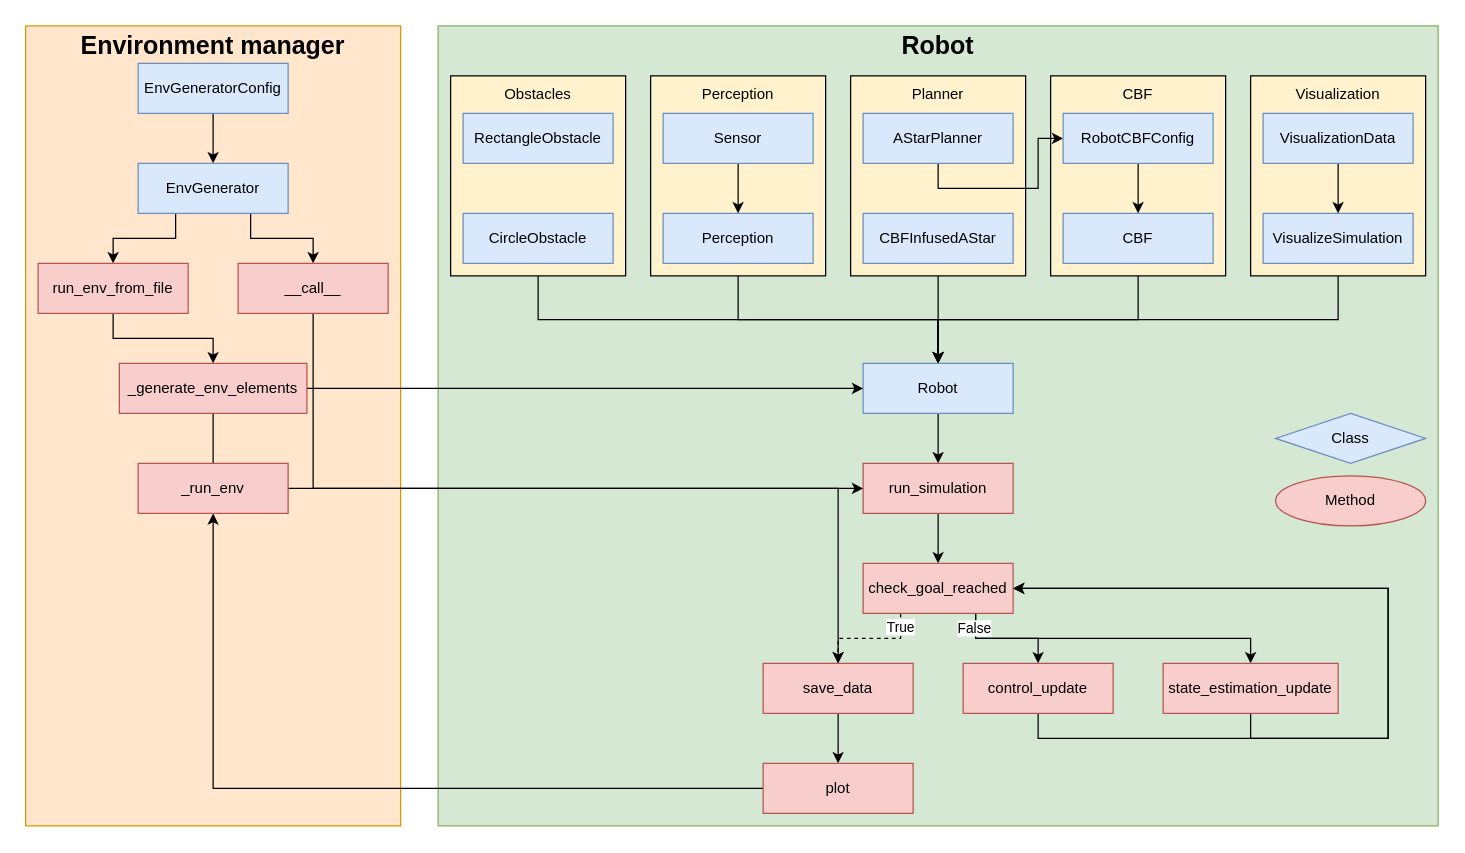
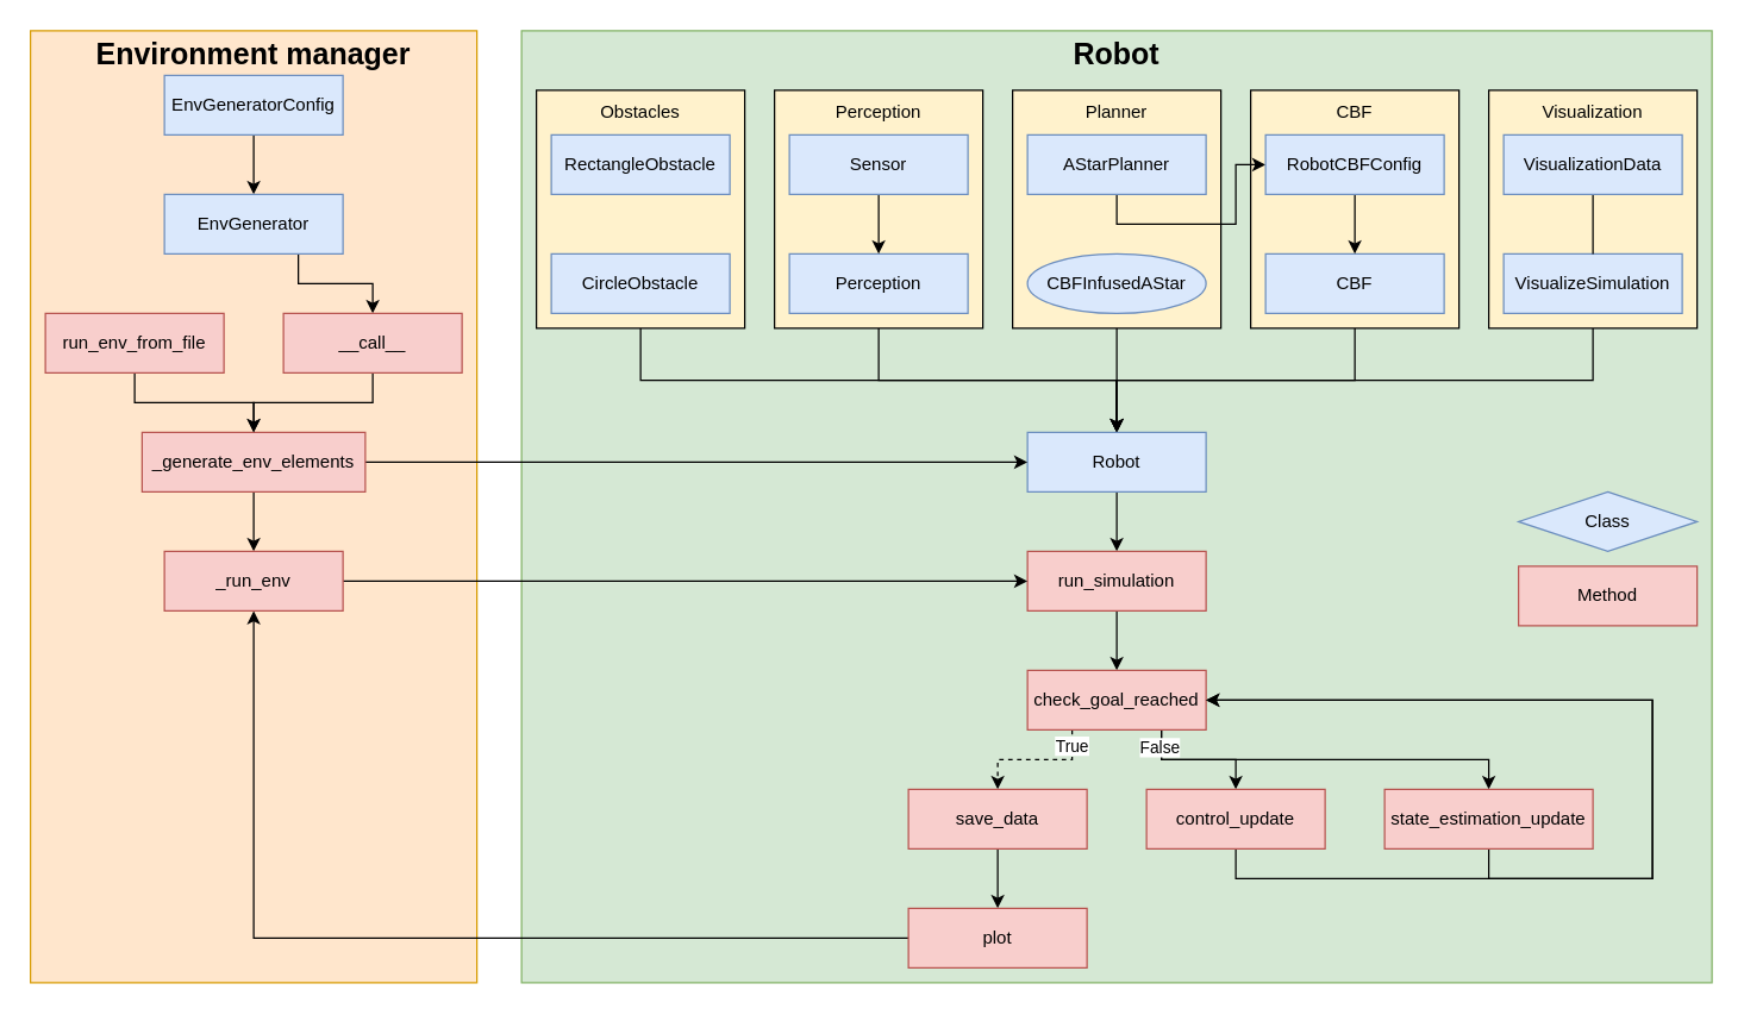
  <mxCell id="0" />
  <mxCell id="1" parent="0" />
  <mxCell id="2" value="" style="rounded=0;whiteSpace=wrap;html=1;fillColor=#ffe6cc;strokeColor=#d79b00;" vertex="1" parent="1"><mxGeometry x="20" y="20" width="300" height="640" as="geometry" /></mxCell>
  <mxCell id="3" value="" style="rounded=0;whiteSpace=wrap;html=1;fillColor=#d5e8d4;strokeColor=#82b366;" vertex="1" parent="1"><mxGeometry x="350" y="20" width="800" height="640" as="geometry" /></mxCell>
  <mxCell id="4" style="edgeStyle=orthogonalEdgeStyle;rounded=0;orthogonalLoop=1;jettySize=auto;html=1;exitX=0.5;exitY=1;exitDx=0;exitDy=0;entryX=0.5;entryY=0;entryDx=0;entryDy=0;" edge="1" parent="1" source="5" target="21"><mxGeometry relative="1" as="geometry" /></mxCell>
  <mxCell id="5" value="" style="rounded=0;whiteSpace=wrap;html=1;fillColor=#FFF2CC;gradientColor=none;" vertex="1" parent="1"><mxGeometry x="1000" y="60" width="140" height="160" as="geometry" /></mxCell>
  <mxCell id="6" style="edgeStyle=orthogonalEdgeStyle;rounded=0;orthogonalLoop=1;jettySize=auto;html=1;exitX=0.5;exitY=1;exitDx=0;exitDy=0;entryX=0.5;entryY=0;entryDx=0;entryDy=0;" edge="1" parent="1" source="7" target="21"><mxGeometry relative="1" as="geometry" /></mxCell>
  <mxCell id="7" value="" style="rounded=0;whiteSpace=wrap;html=1;fillColor=#FFF2CC;gradientColor=none;" vertex="1" parent="1"><mxGeometry x="840" y="60" width="140" height="160" as="geometry" /></mxCell>
  <mxCell id="8" style="edgeStyle=orthogonalEdgeStyle;rounded=0;orthogonalLoop=1;jettySize=auto;html=1;exitX=0.5;exitY=1;exitDx=0;exitDy=0;entryX=0.5;entryY=0;entryDx=0;entryDy=0;" edge="1" parent="1" source="9" target="21"><mxGeometry relative="1" as="geometry" /></mxCell>
  <mxCell id="9" value="" style="rounded=0;whiteSpace=wrap;html=1;fillColor=#FFF2CC;gradientColor=none;" vertex="1" parent="1"><mxGeometry x="680" y="60" width="140" height="160" as="geometry" /></mxCell>
  <mxCell id="10" style="edgeStyle=orthogonalEdgeStyle;rounded=0;orthogonalLoop=1;jettySize=auto;html=1;exitX=0.5;exitY=1;exitDx=0;exitDy=0;" edge="1" parent="1" source="11" target="21"><mxGeometry relative="1" as="geometry" /></mxCell>
  <mxCell id="11" value="" style="rounded=0;whiteSpace=wrap;html=1;fillColor=#FFF2CC;gradientColor=none;" vertex="1" parent="1"><mxGeometry x="520" y="60" width="140" height="160" as="geometry" /></mxCell>
  <mxCell id="12" style="edgeStyle=orthogonalEdgeStyle;rounded=0;orthogonalLoop=1;jettySize=auto;html=1;exitX=0.5;exitY=1;exitDx=0;exitDy=0;entryX=0.5;entryY=0;entryDx=0;entryDy=0;" edge="1" parent="1" source="13" target="21"><mxGeometry relative="1" as="geometry" /></mxCell>
  <mxCell id="13" value="" style="rounded=0;whiteSpace=wrap;html=1;fillColor=#FFF2CC;gradientColor=none;" vertex="1" parent="1"><mxGeometry x="360" y="60" width="140" height="160" as="geometry" /></mxCell>
  <mxCell id="14" style="edgeStyle=orthogonalEdgeStyle;rounded=0;orthogonalLoop=1;jettySize=auto;html=1;exitX=0.5;exitY=1;exitDx=0;exitDy=0;entryX=0.5;entryY=0;entryDx=0;entryDy=0;" edge="1" parent="1" source="15" target="18"><mxGeometry relative="1" as="geometry" /></mxCell>
  <mxCell id="15" value="EnvGeneratorConfig" style="rounded=0;whiteSpace=wrap;html=1;fillColor=#dae8fc;strokeColor=#6c8ebf;" vertex="1" parent="1"><mxGeometry x="110" y="50" width="120" height="40" as="geometry" /></mxCell>
  <mxCell id="16" style="edgeStyle=orthogonalEdgeStyle;rounded=0;orthogonalLoop=1;jettySize=auto;html=1;exitX=0.75;exitY=1;exitDx=0;exitDy=0;entryX=0.5;entryY=0;entryDx=0;entryDy=0;" edge="1" parent="1" source="18" target="65"><mxGeometry relative="1" as="geometry" /></mxCell>
- <mxCell id="17" style="edgeStyle=orthogonalEdgeStyle;rounded=0;orthogonalLoop=1;jettySize=auto;html=1;exitX=0.25;exitY=1;exitDx=0;exitDy=0;entryX=0.5;entryY=0;entryDx=0;entryDy=0;" edge="1" parent="1" source="18" target="67"><mxGeometry relative="1" as="geometry" /></mxCell>
  <mxCell id="18" value="EnvGenerator" style="rounded=0;whiteSpace=wrap;html=1;fillColor=#dae8fc;strokeColor=#6c8ebf;" vertex="1" parent="1"><mxGeometry x="110" y="130" width="120" height="40" as="geometry" /></mxCell>
  <mxCell id="19" value="RectangleObstacle" style="rounded=0;whiteSpace=wrap;html=1;fillColor=#dae8fc;strokeColor=#6c8ebf;" vertex="1" parent="1"><mxGeometry y="90" width="120" height="40" as="geometry" x="370" /></mxCell>
  <mxCell id="20" style="edgeStyle=orthogonalEdgeStyle;rounded=0;orthogonalLoop=1;jettySize=auto;html=1;exitX=0.5;exitY=1;exitDx=0;exitDy=0;entryX=0.5;entryY=0;entryDx=0;entryDy=0;" edge="1" parent="1" source="21" target="43"><mxGeometry relative="1" as="geometry" /></mxCell>
  <mxCell id="21" value="Robot" style="rounded=0;whiteSpace=wrap;html=1;fillColor=#dae8fc;strokeColor=#6c8ebf;" vertex="1" parent="1"><mxGeometry x="690" y="290" width="120" height="40" as="geometry" /></mxCell>
  <mxCell id="22" style="edgeStyle=orthogonalEdgeStyle;rounded=0;orthogonalLoop=1;jettySize=auto;html=1;exitX=0.5;exitY=1;exitDx=0;exitDy=0;" edge="1" parent="1" source="23" target="31"><mxGeometry relative="1" as="geometry" /></mxCell>
  <mxCell id="23" value="AStarPlanner" style="rounded=0;whiteSpace=wrap;html=1;fillColor=#dae8fc;strokeColor=#6c8ebf;" vertex="1" parent="1"><mxGeometry x="690" y="90" width="120" height="40" as="geometry" /></mxCell>
  <mxCell id="24" value="Perception" style="rounded=0;whiteSpace=wrap;html=1;fillColor=#dae8fc;strokeColor=#6c8ebf;" vertex="1" parent="1"><mxGeometry x="530" y="170" width="120" height="40" as="geometry" /></mxCell>
  <mxCell id="25" value="CBF" style="rounded=0;whiteSpace=wrap;html=1;fillColor=#dae8fc;strokeColor=#6c8ebf;" vertex="1" parent="1"><mxGeometry x="850" y="170" width="120" height="40" as="geometry" /></mxCell>
  <mxCell id="26" value="VisualizeSimulation" style="rounded=0;whiteSpace=wrap;html=1;fillColor=#dae8fc;strokeColor=#6c8ebf;" vertex="1" parent="1"><mxGeometry x="1010" y="170" width="120" height="40" as="geometry" /></mxCell>
  <mxCell id="27" style="edgeStyle=orthogonalEdgeStyle;rounded=0;orthogonalLoop=1;jettySize=auto;html=1;exitX=0.5;exitY=1;exitDx=0;exitDy=0;entryX=0.5;entryY=0;entryDx=0;entryDy=0;" edge="1" parent="1" source="28" target="24"><mxGeometry relative="1" as="geometry" /></mxCell>
  <mxCell id="28" value="Sensor" style="rounded=0;whiteSpace=wrap;html=1;fillColor=#dae8fc;strokeColor=#6c8ebf;" vertex="1" parent="1"><mxGeometry x="530" y="90" width="120" height="40" as="geometry" /></mxCell>
- <mxCell id="29" value="CBFInfusedAStar" style="rounded=0;whiteSpace=wrap;html=1;fillColor=#dae8fc;strokeColor=#6c8ebf;" vertex="1" parent="1"><mxGeometry x="690" y="170" width="120" height="40" as="geometry" /></mxCell>
+ <mxCell id="29" value="CBFInfusedAStar" style="ellipse;whiteSpace=wrap;html=1;fillColor=#dae8fc;strokeColor=#6c8ebf;" vertex="1" parent="1"><mxGeometry x="690" y="170" width="120" height="40" as="geometry" /></mxCell>
  <mxCell id="30" style="edgeStyle=orthogonalEdgeStyle;rounded=0;orthogonalLoop=1;jettySize=auto;html=1;exitX=0.5;exitY=1;exitDx=0;exitDy=0;entryX=0.5;entryY=0;entryDx=0;entryDy=0;" edge="1" parent="1" source="31" target="25"><mxGeometry relative="1" as="geometry" /></mxCell>
  <mxCell id="31" value="RobotCBFConfig" style="rounded=0;whiteSpace=wrap;html=1;fillColor=#dae8fc;strokeColor=#6c8ebf;" vertex="1" parent="1"><mxGeometry x="850" y="90" width="120" height="40" as="geometry" /></mxCell>
  <mxCell id="32" value="CircleObstacle" style="rounded=0;whiteSpace=wrap;html=1;fillColor=#dae8fc;strokeColor=#6c8ebf;" vertex="1" parent="1"><mxGeometry y="170" width="120" height="40" as="geometry" x="370" /></mxCell>
- <mxCell id="33" style="edgeStyle=orthogonalEdgeStyle;rounded=0;orthogonalLoop=1;jettySize=auto;html=1;exitX=0.5;exitY=1;exitDx=0;exitDy=0;entryX=0.5;entryY=0;entryDx=0;entryDy=0;" edge="1" parent="1" source="34" target="26"><mxGeometry relative="1" as="geometry" /></mxCell>
+ <mxCell id="33" style="edgeStyle=orthogonalEdgeStyle;rounded=0;orthogonalLoop=1;jettySize=auto;html=1;exitX=0.5;exitY=1;exitDx=0;exitDy=0;entryX=0.5;entryY=0;entryDx=0;entryDy=0;endArrow=none;" edge="1" parent="1" source="34" target="26"><mxGeometry relative="1" as="geometry" /></mxCell>
  <mxCell id="34" value="VisualizationData" style="rounded=0;whiteSpace=wrap;html=1;fillColor=#dae8fc;strokeColor=#6c8ebf;" vertex="1" parent="1"><mxGeometry x="1010" y="90" width="120" height="40" as="geometry" /></mxCell>
  <mxCell id="35" value="Obstacles" style="text;html=1;align=center;verticalAlign=middle;whiteSpace=wrap;rounded=0;" vertex="1" parent="1"><mxGeometry x="360" y="60" width="140" height="30" as="geometry" /></mxCell>
  <mxCell id="36" value="Perception" style="text;html=1;align=center;verticalAlign=middle;whiteSpace=wrap;rounded=0;" vertex="1" parent="1"><mxGeometry x="520" y="60" width="140" height="30" as="geometry" /></mxCell>
  <mxCell id="37" value="Planner" style="text;html=1;align=center;verticalAlign=middle;whiteSpace=wrap;rounded=0;" vertex="1" parent="1"><mxGeometry x="680" y="60" width="140" height="30" as="geometry" /></mxCell>
  <mxCell id="38" value="CBF" style="text;html=1;align=center;verticalAlign=middle;whiteSpace=wrap;rounded=0;" vertex="1" parent="1"><mxGeometry x="840" y="60" width="140" height="30" as="geometry" /></mxCell>
  <mxCell id="39" value="Visualization" style="text;html=1;align=center;verticalAlign=middle;whiteSpace=wrap;rounded=0;" vertex="1" parent="1"><mxGeometry x="1000" y="60" width="140" height="30" as="geometry" /></mxCell>
  <mxCell id="40" value="Class" style="rhombus;whiteSpace=wrap;html=1;fillColor=#dae8fc;strokeColor=#6c8ebf;" vertex="1" parent="1"><mxGeometry x="1020" y="330" width="120" height="40" as="geometry" /></mxCell>
- <mxCell id="41" value="Method" style="ellipse;whiteSpace=wrap;html=1;fillColor=#f8cecc;strokeColor=#b85450;" vertex="1" parent="1"><mxGeometry x="1020" y="380" width="120" height="40" as="geometry" /></mxCell>
+ <mxCell id="41" value="Method" style="rounded=0;whiteSpace=wrap;html=1;fillColor=#f8cecc;strokeColor=#b85450;" vertex="1" parent="1"><mxGeometry x="1020" y="380" width="120" height="40" as="geometry" /></mxCell>
  <mxCell id="42" style="edgeStyle=orthogonalEdgeStyle;rounded=0;orthogonalLoop=1;jettySize=auto;html=1;exitX=0.5;exitY=1;exitDx=0;exitDy=0;entryX=0.5;entryY=0;entryDx=0;entryDy=0;" edge="1" parent="1" source="43" target="49"><mxGeometry relative="1" as="geometry" /></mxCell>
  <mxCell id="43" value="run_simulation" style="rounded=0;whiteSpace=wrap;html=1;fillColor=#f8cecc;strokeColor=#b85450;" vertex="1" parent="1"><mxGeometry x="690" y="370" width="120" height="40" as="geometry" /></mxCell>
  <mxCell id="44" style="edgeStyle=orthogonalEdgeStyle;rounded=0;orthogonalLoop=1;jettySize=auto;html=1;exitX=0.75;exitY=1;exitDx=0;exitDy=0;entryX=0.5;entryY=0;entryDx=0;entryDy=0;" edge="1" parent="1" source="49" target="51"><mxGeometry relative="1" as="geometry" /></mxCell>
  <mxCell id="45" style="edgeStyle=orthogonalEdgeStyle;rounded=0;orthogonalLoop=1;jettySize=auto;html=1;exitX=0.75;exitY=1;exitDx=0;exitDy=0;entryX=0.5;entryY=0;entryDx=0;entryDy=0;" edge="1" parent="1" source="49" target="53"><mxGeometry relative="1" as="geometry" /></mxCell>
  <mxCell id="46" value="False" style="edgeLabel;html=1;align=center;verticalAlign=middle;resizable=0;points=[];" vertex="1" connectable="0" parent="45"><mxGeometry x="-0.915" y="-2" relative="1" as="geometry"><mxPoint as="offset" /></mxGeometry></mxCell>
  <mxCell id="47" style="edgeStyle=orthogonalEdgeStyle;rounded=0;orthogonalLoop=1;jettySize=auto;html=1;exitX=0.25;exitY=1;exitDx=0;exitDy=0;entryX=0.5;entryY=0;entryDx=0;entryDy=0;dashed=1;" edge="1" parent="1" source="49" target="55"><mxGeometry relative="1" as="geometry" /></mxCell>
  <mxCell id="48" value="True" style="edgeLabel;html=1;align=center;verticalAlign=middle;resizable=0;points=[];" vertex="1" connectable="0" parent="47"><mxGeometry x="-0.811" y="-1" relative="1" as="geometry"><mxPoint y="1" as="offset" /></mxGeometry></mxCell>
  <mxCell id="49" value="check_goal_reached" style="rounded=0;whiteSpace=wrap;html=1;fillColor=#f8cecc;strokeColor=#b85450;" vertex="1" parent="1"><mxGeometry x="690" y="450" width="120" height="40" as="geometry" /></mxCell>
  <mxCell id="50" style="edgeStyle=orthogonalEdgeStyle;rounded=0;orthogonalLoop=1;jettySize=auto;html=1;exitX=0.5;exitY=1;exitDx=0;exitDy=0;entryX=1;entryY=0.5;entryDx=0;entryDy=0;" edge="1" parent="1" source="51" target="49"><mxGeometry relative="1" as="geometry"><Array as="points"><mxPoint x="830" y="590" /><mxPoint x="1110" y="590" /><mxPoint x="1110" y="470" /></Array></mxGeometry></mxCell>
  <mxCell id="51" value="control_update" style="rounded=0;whiteSpace=wrap;html=1;fillColor=#f8cecc;strokeColor=#b85450;" vertex="1" parent="1"><mxGeometry x="770" y="530" width="120" height="40" as="geometry" /></mxCell>
  <mxCell id="52" style="edgeStyle=orthogonalEdgeStyle;rounded=0;orthogonalLoop=1;jettySize=auto;html=1;exitX=0.5;exitY=1;exitDx=0;exitDy=0;entryX=1;entryY=0.5;entryDx=0;entryDy=0;" edge="1" parent="1" source="53" target="49"><mxGeometry relative="1" as="geometry"><Array as="points"><mxPoint x="1000" y="590" /><mxPoint x="1110" y="590" /><mxPoint x="1110" y="470" /></Array></mxGeometry></mxCell>
  <mxCell id="53" value="state_estimation_update" style="rounded=0;whiteSpace=wrap;html=1;fillColor=#f8cecc;strokeColor=#b85450;" vertex="1" parent="1"><mxGeometry x="930" y="530" width="140" height="40" as="geometry" /></mxCell>
  <mxCell id="54" style="edgeStyle=orthogonalEdgeStyle;rounded=0;orthogonalLoop=1;jettySize=auto;html=1;exitX=0.5;exitY=1;exitDx=0;exitDy=0;entryX=0.5;entryY=0;entryDx=0;entryDy=0;" edge="1" parent="1" source="55" target="57"><mxGeometry relative="1" as="geometry" /></mxCell>
  <mxCell id="55" value="save_data" style="rounded=0;whiteSpace=wrap;html=1;fillColor=#f8cecc;strokeColor=#b85450;" vertex="1" parent="1"><mxGeometry x="610" y="530" width="120" height="40" as="geometry" /></mxCell>
  <mxCell id="56" style="edgeStyle=orthogonalEdgeStyle;rounded=0;orthogonalLoop=1;jettySize=auto;html=1;exitX=0;exitY=0.5;exitDx=0;exitDy=0;entryX=0.5;entryY=1;entryDx=0;entryDy=0;" edge="1" parent="1" source="57" target="62"><mxGeometry relative="1" as="geometry" /></mxCell>
  <mxCell id="57" value="plot" style="rounded=0;whiteSpace=wrap;html=1;fillColor=#f8cecc;strokeColor=#b85450;" vertex="1" parent="1"><mxGeometry x="610" y="610" width="120" height="40" as="geometry" /></mxCell>
- <mxCell id="58" style="edgeStyle=orthogonalEdgeStyle;rounded=0;orthogonalLoop=1;jettySize=auto;html=1;exitX=0.5;exitY=1;exitDx=0;exitDy=0;entryX=0.5;entryY=0;entryDx=0;entryDy=0;endArrow=none;" edge="1" parent="1" source="60" target="62"><mxGeometry relative="1" as="geometry" /></mxCell>
+ <mxCell id="58" style="edgeStyle=orthogonalEdgeStyle;rounded=0;orthogonalLoop=1;jettySize=auto;html=1;exitX=0.5;exitY=1;exitDx=0;exitDy=0;entryX=0.5;entryY=0;entryDx=0;entryDy=0;" edge="1" parent="1" source="60" target="62"><mxGeometry relative="1" as="geometry" /></mxCell>
  <mxCell id="59" style="edgeStyle=orthogonalEdgeStyle;rounded=0;orthogonalLoop=1;jettySize=auto;html=1;exitX=1;exitY=0.5;exitDx=0;exitDy=0;entryX=0;entryY=0.5;entryDx=0;entryDy=0;" edge="1" parent="1" source="60" target="21"><mxGeometry relative="1" as="geometry" /></mxCell>
  <mxCell id="60" value="_generate_env_elements" style="rounded=0;whiteSpace=wrap;html=1;fillColor=#f8cecc;strokeColor=#b85450;" vertex="1" parent="1"><mxGeometry x="95" y="290" width="150" height="40" as="geometry" /></mxCell>
  <mxCell id="61" style="edgeStyle=orthogonalEdgeStyle;rounded=0;orthogonalLoop=1;jettySize=auto;html=1;exitX=1;exitY=0.5;exitDx=0;exitDy=0;" edge="1" parent="1" source="62" target="43"><mxGeometry relative="1" as="geometry" /></mxCell>
  <mxCell id="62" value="_run_env" style="rounded=0;whiteSpace=wrap;html=1;fillColor=#f8cecc;strokeColor=#b85450;" vertex="1" parent="1"><mxGeometry x="110" y="370" width="120" height="40" as="geometry" /></mxCell>
  <mxCell id="63" value="&lt;font style=&quot;font-size: 20px;&quot;&gt;&lt;b&gt;Robot&lt;/b&gt;&lt;/font&gt;" style="text;html=1;align=center;verticalAlign=middle;whiteSpace=wrap;rounded=0;" vertex="1" parent="1"><mxGeometry x="720" y="20" width="60" height="30" as="geometry" /></mxCell>
- <mxCell id="64" style="edgeStyle=orthogonalEdgeStyle;rounded=0;orthogonalLoop=1;jettySize=auto;html=1;exitX=0.5;exitY=1;exitDx=0;exitDy=0;" edge="1" parent="1" source="65" target="55"><mxGeometry relative="1" as="geometry" /></mxCell>
+ <mxCell id="64" style="edgeStyle=orthogonalEdgeStyle;rounded=0;orthogonalLoop=1;jettySize=auto;html=1;exitX=0.5;exitY=1;exitDx=0;exitDy=0;entryX=0.5;entryY=0;entryDx=0;entryDy=0;" edge="1" parent="1" source="65" target="60"><mxGeometry relative="1" as="geometry" /></mxCell>
  <mxCell id="65" value="__call__" style="rounded=0;whiteSpace=wrap;html=1;fillColor=#f8cecc;strokeColor=#b85450;" vertex="1" parent="1"><mxGeometry x="190" y="210" width="120" height="40" as="geometry" /></mxCell>
  <mxCell id="66" style="edgeStyle=orthogonalEdgeStyle;rounded=0;orthogonalLoop=1;jettySize=auto;html=1;exitX=0.5;exitY=1;exitDx=0;exitDy=0;entryX=0.5;entryY=0;entryDx=0;entryDy=0;" edge="1" parent="1" source="67" target="60"><mxGeometry relative="1" as="geometry" /></mxCell>
  <mxCell id="67" value="run_env_from_file" style="rounded=0;whiteSpace=wrap;html=1;fillColor=#f8cecc;strokeColor=#b85450;" vertex="1" parent="1"><mxGeometry x="30" y="210" width="120" height="40" as="geometry" /></mxCell>
  <mxCell id="68" value="&lt;font style=&quot;font-size: 20px;&quot;&gt;&lt;b&gt;Environment manager&lt;/b&gt;&lt;/font&gt;" style="text;html=1;align=center;verticalAlign=middle;whiteSpace=wrap;rounded=0;" vertex="1" parent="1"><mxGeometry x="20" y="20" width="300" height="30" as="geometry" /></mxCell>
